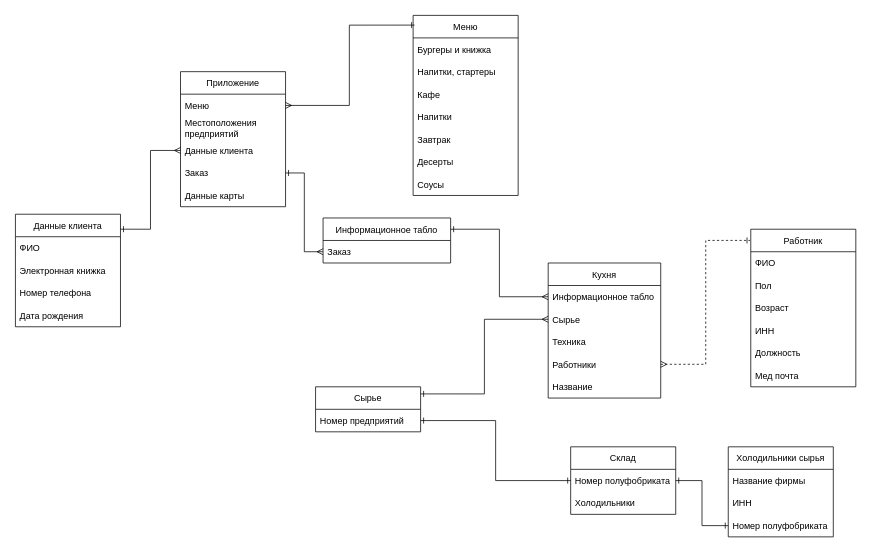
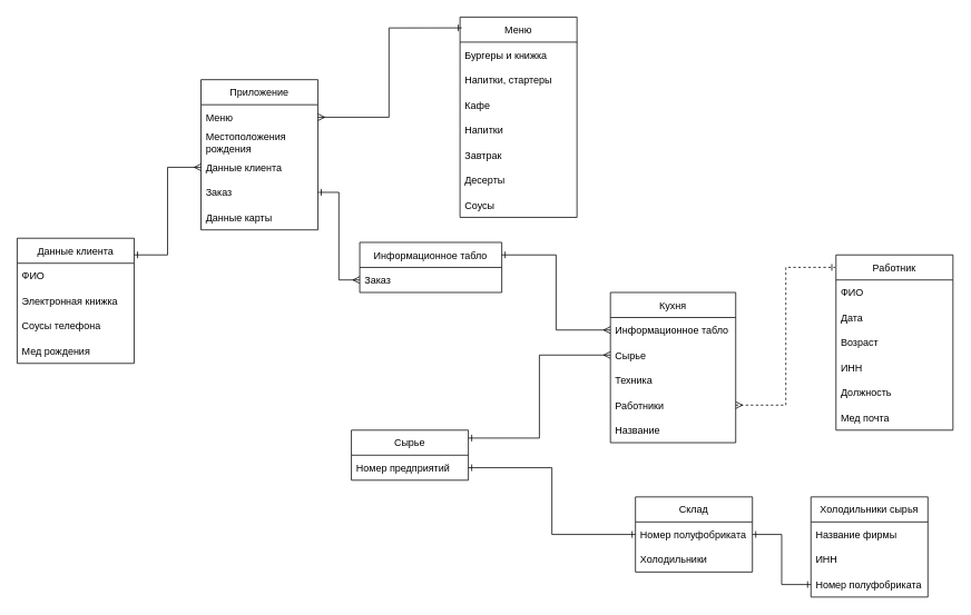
  <mxCell id="0" />
  <mxCell id="1" parent="0" />
  <mxCell id="2" value="Данные клиента" style="swimlane;fontStyle=0;childLayout=stackLayout;horizontal=1;startSize=30;horizontalStack=0;resizeParent=1;resizeParentMax=0;resizeLast=0;collapsible=1;marginBottom=0;" vertex="1" parent="1"><mxGeometry x="20" y="285" width="140" height="150" as="geometry" /></mxCell>
  <mxCell id="3" value="ФИО" style="text;strokeColor=none;fillColor=none;align=left;verticalAlign=middle;spacingLeft=4;spacingRight=4;overflow=hidden;points=[[0,0.5],[1,0.5]];portConstraint=eastwest;rotatable=0;" vertex="1" parent="2"><mxGeometry y="30" width="140" height="30" as="geometry" /></mxCell>
  <mxCell id="4" value="Электронная книжка" style="text;strokeColor=none;fillColor=none;align=left;verticalAlign=middle;spacingLeft=4;spacingRight=4;overflow=hidden;points=[[0,0.5],[1,0.5]];portConstraint=eastwest;rotatable=0;" vertex="1" parent="2"><mxGeometry y="60" width="140" height="30" as="geometry" /></mxCell>
- <mxCell id="5" value="Номер телефона" style="text;strokeColor=none;fillColor=none;align=left;verticalAlign=middle;spacingLeft=4;spacingRight=4;overflow=hidden;points=[[0,0.5],[1,0.5]];portConstraint=eastwest;rotatable=0;" vertex="1" parent="2"><mxGeometry y="90" width="140" height="30" as="geometry" /></mxCell>
- <mxCell id="6" value="Дата рождения" style="text;strokeColor=none;fillColor=none;align=left;verticalAlign=middle;spacingLeft=4;spacingRight=4;overflow=hidden;points=[[0,0.5],[1,0.5]];portConstraint=eastwest;rotatable=0;" vertex="1" parent="2"><mxGeometry y="120" width="140" height="30" as="geometry" /></mxCell>
+ <mxCell id="5" value="Соусы телефона" style="text;strokeColor=none;fillColor=none;align=left;verticalAlign=middle;spacingLeft=4;spacingRight=4;overflow=hidden;points=[[0,0.5],[1,0.5]];portConstraint=eastwest;rotatable=0;" vertex="1" parent="2"><mxGeometry y="90" width="140" height="30" as="geometry" /></mxCell>
+ <mxCell id="6" value="Мед рождения" style="text;strokeColor=none;fillColor=none;align=left;verticalAlign=middle;spacingLeft=4;spacingRight=4;overflow=hidden;points=[[0,0.5],[1,0.5]];portConstraint=eastwest;rotatable=0;" vertex="1" parent="2"><mxGeometry y="120" width="140" height="30" as="geometry" /></mxCell>
  <mxCell id="7" value="Работник" style="swimlane;fontStyle=0;childLayout=stackLayout;horizontal=1;startSize=30;horizontalStack=0;resizeParent=1;resizeParentMax=0;resizeLast=0;collapsible=1;marginBottom=0;" vertex="1" parent="1"><mxGeometry x="1000" y="305" width="140" height="210" as="geometry" /></mxCell>
  <mxCell id="8" value="ФИО" style="text;strokeColor=none;fillColor=none;align=left;verticalAlign=middle;spacingLeft=4;spacingRight=4;overflow=hidden;points=[[0,0.5],[1,0.5]];portConstraint=eastwest;rotatable=0;" vertex="1" parent="7"><mxGeometry y="30" width="140" height="30" as="geometry" /></mxCell>
- <mxCell id="9" value="Пол" style="text;strokeColor=none;fillColor=none;align=left;verticalAlign=middle;spacingLeft=4;spacingRight=4;overflow=hidden;points=[[0,0.5],[1,0.5]];portConstraint=eastwest;rotatable=0;" vertex="1" parent="7"><mxGeometry y="60" width="140" height="30" as="geometry" /></mxCell>
+ <mxCell id="9" value="Дата" style="text;strokeColor=none;fillColor=none;align=left;verticalAlign=middle;spacingLeft=4;spacingRight=4;overflow=hidden;points=[[0,0.5],[1,0.5]];portConstraint=eastwest;rotatable=0;" vertex="1" parent="7"><mxGeometry y="60" width="140" height="30" as="geometry" /></mxCell>
  <mxCell id="10" value="Возраст" style="text;strokeColor=none;fillColor=none;align=left;verticalAlign=middle;spacingLeft=4;spacingRight=4;overflow=hidden;points=[[0,0.5],[1,0.5]];portConstraint=eastwest;rotatable=0;" vertex="1" parent="7"><mxGeometry y="90" width="140" height="30" as="geometry" /></mxCell>
  <mxCell id="11" value="ИНН" style="text;strokeColor=none;fillColor=none;align=left;verticalAlign=middle;spacingLeft=4;spacingRight=4;overflow=hidden;points=[[0,0.5],[1,0.5]];portConstraint=eastwest;rotatable=0;" vertex="1" parent="7"><mxGeometry y="120" width="140" height="30" as="geometry" /></mxCell>
  <mxCell id="12" value="Должность" style="text;strokeColor=none;fillColor=none;align=left;verticalAlign=middle;spacingLeft=4;spacingRight=4;overflow=hidden;points=[[0,0.5],[1,0.5]];portConstraint=eastwest;rotatable=0;" vertex="1" parent="7"><mxGeometry y="150" width="140" height="30" as="geometry" /></mxCell>
  <mxCell id="13" value="Мед почта" style="text;strokeColor=none;fillColor=none;align=left;verticalAlign=middle;spacingLeft=4;spacingRight=4;overflow=hidden;points=[[0,0.5],[1,0.5]];portConstraint=eastwest;rotatable=0;" vertex="1" parent="7"><mxGeometry y="180" width="140" height="30" as="geometry" /></mxCell>
  <mxCell id="14" value="Кухня" style="swimlane;fontStyle=0;childLayout=stackLayout;horizontal=1;startSize=30;horizontalStack=0;resizeParent=1;resizeParentMax=0;resizeLast=0;collapsible=1;marginBottom=0;" vertex="1" parent="1"><mxGeometry x="730" y="350" width="150" height="180" as="geometry" /></mxCell>
  <mxCell id="15" value="Информационное табло" style="text;strokeColor=none;fillColor=none;align=left;verticalAlign=middle;spacingLeft=4;spacingRight=4;overflow=hidden;points=[[0,0.5],[1,0.5]];portConstraint=eastwest;rotatable=0;" vertex="1" parent="14"><mxGeometry y="30" width="150" height="30" as="geometry" /></mxCell>
  <mxCell id="16" value="Сырье" style="text;strokeColor=none;fillColor=none;align=left;verticalAlign=middle;spacingLeft=4;spacingRight=4;overflow=hidden;points=[[0,0.5],[1,0.5]];portConstraint=eastwest;rotatable=0;" vertex="1" parent="14"><mxGeometry y="60" width="150" height="30" as="geometry" /></mxCell>
  <mxCell id="17" value="Техника" style="text;strokeColor=none;fillColor=none;align=left;verticalAlign=middle;spacingLeft=4;spacingRight=4;overflow=hidden;points=[[0,0.5],[1,0.5]];portConstraint=eastwest;rotatable=0;" vertex="1" parent="14"><mxGeometry y="90" width="150" height="30" as="geometry" /></mxCell>
  <mxCell id="18" value="Работники" style="text;strokeColor=none;fillColor=none;align=left;verticalAlign=middle;spacingLeft=4;spacingRight=4;overflow=hidden;points=[[0,0.5],[1,0.5]];portConstraint=eastwest;rotatable=0;" vertex="1" parent="14"><mxGeometry y="120" width="150" height="30" as="geometry" /></mxCell>
  <mxCell id="19" value="Название" style="text;strokeColor=none;fillColor=none;align=left;verticalAlign=middle;spacingLeft=4;spacingRight=4;overflow=hidden;points=[[0,0.5],[1,0.5]];portConstraint=eastwest;rotatable=0;" vertex="1" parent="14"><mxGeometry y="150" width="150" height="30" as="geometry" /></mxCell>
  <mxCell id="20" value="Приложение" style="swimlane;fontStyle=0;childLayout=stackLayout;horizontal=1;startSize=30;horizontalStack=0;resizeParent=1;resizeParentMax=0;resizeLast=0;collapsible=1;marginBottom=0;" vertex="1" parent="1"><mxGeometry x="240" y="95" width="140" height="180" as="geometry" /></mxCell>
  <mxCell id="21" value="Меню" style="text;strokeColor=none;fillColor=none;align=left;verticalAlign=middle;spacingLeft=4;spacingRight=4;overflow=hidden;points=[[0,0.5],[1,0.5]];portConstraint=eastwest;rotatable=0;" vertex="1" parent="20"><mxGeometry y="30" width="140" height="30" as="geometry" /></mxCell>
- <mxCell id="22" value="Местоположения&#10;предприятий" style="text;strokeColor=none;fillColor=none;align=left;verticalAlign=middle;spacingLeft=4;spacingRight=4;overflow=hidden;points=[[0,0.5],[1,0.5]];portConstraint=eastwest;rotatable=0;" vertex="1" parent="20"><mxGeometry y="60" width="140" height="30" as="geometry" /></mxCell>
+ <mxCell id="22" value="Местоположения&#10;рождения" style="text;strokeColor=none;fillColor=none;align=left;verticalAlign=middle;spacingLeft=4;spacingRight=4;overflow=hidden;points=[[0,0.5],[1,0.5]];portConstraint=eastwest;rotatable=0;" vertex="1" parent="20"><mxGeometry y="60" width="140" height="30" as="geometry" /></mxCell>
  <mxCell id="23" value="Данные клиента" style="text;strokeColor=none;fillColor=none;align=left;verticalAlign=middle;spacingLeft=4;spacingRight=4;overflow=hidden;points=[[0,0.5],[1,0.5]];portConstraint=eastwest;rotatable=0;" vertex="1" parent="20"><mxGeometry y="90" width="140" height="30" as="geometry" /></mxCell>
  <mxCell id="24" value="Заказ" style="text;strokeColor=none;fillColor=none;align=left;verticalAlign=middle;spacingLeft=4;spacingRight=4;overflow=hidden;points=[[0,0.5],[1,0.5]];portConstraint=eastwest;rotatable=0;" vertex="1" parent="20"><mxGeometry y="120" width="140" height="30" as="geometry" /></mxCell>
  <mxCell id="25" value="Данные карты" style="text;strokeColor=none;fillColor=none;align=left;verticalAlign=middle;spacingLeft=4;spacingRight=4;overflow=hidden;points=[[0,0.5],[1,0.5]];portConstraint=eastwest;rotatable=0;" vertex="1" parent="20"><mxGeometry y="150" width="140" height="30" as="geometry" /></mxCell>
  <mxCell id="26" value="Меню" style="swimlane;fontStyle=0;childLayout=stackLayout;horizontal=1;startSize=30;horizontalStack=0;resizeParent=1;resizeParentMax=0;resizeLast=0;collapsible=1;marginBottom=0;" vertex="1" parent="1"><mxGeometry x="550" y="20" width="140" height="240" as="geometry" /></mxCell>
  <mxCell id="27" value="Бургеры и книжка" style="text;strokeColor=none;fillColor=none;align=left;verticalAlign=middle;spacingLeft=4;spacingRight=4;overflow=hidden;points=[[0,0.5],[1,0.5]];portConstraint=eastwest;rotatable=0;" vertex="1" parent="26"><mxGeometry y="30" width="140" height="30" as="geometry" /></mxCell>
  <mxCell id="28" value="Напитки, стартеры" style="text;strokeColor=none;fillColor=none;align=left;verticalAlign=middle;spacingLeft=4;spacingRight=4;overflow=hidden;points=[[0,0.5],[1,0.5]];portConstraint=eastwest;rotatable=0;" vertex="1" parent="26"><mxGeometry y="60" width="140" height="30" as="geometry" /></mxCell>
  <mxCell id="29" value="Кафе" style="text;strokeColor=none;fillColor=none;align=left;verticalAlign=middle;spacingLeft=4;spacingRight=4;overflow=hidden;points=[[0,0.5],[1,0.5]];portConstraint=eastwest;rotatable=0;" vertex="1" parent="26"><mxGeometry y="90" width="140" height="30" as="geometry" /></mxCell>
  <mxCell id="30" value="Напитки" style="text;strokeColor=none;fillColor=none;align=left;verticalAlign=middle;spacingLeft=4;spacingRight=4;overflow=hidden;points=[[0,0.5],[1,0.5]];portConstraint=eastwest;rotatable=0;" vertex="1" parent="26"><mxGeometry y="120" width="140" height="30" as="geometry" /></mxCell>
  <mxCell id="31" value="Завтрак" style="text;strokeColor=none;fillColor=none;align=left;verticalAlign=middle;spacingLeft=4;spacingRight=4;overflow=hidden;points=[[0,0.5],[1,0.5]];portConstraint=eastwest;rotatable=0;" vertex="1" parent="26"><mxGeometry y="150" width="140" height="30" as="geometry" /></mxCell>
  <mxCell id="32" value="Десерты" style="text;strokeColor=none;fillColor=none;align=left;verticalAlign=middle;spacingLeft=4;spacingRight=4;overflow=hidden;points=[[0,0.5],[1,0.5]];portConstraint=eastwest;rotatable=0;" vertex="1" parent="26"><mxGeometry y="180" width="140" height="30" as="geometry" /></mxCell>
  <mxCell id="33" value="Соусы" style="text;strokeColor=none;fillColor=none;align=left;verticalAlign=middle;spacingLeft=4;spacingRight=4;overflow=hidden;points=[[0,0.5],[1,0.5]];portConstraint=eastwest;rotatable=0;" vertex="1" parent="26"><mxGeometry y="210" width="140" height="30" as="geometry" /></mxCell>
  <mxCell id="34" value="Информационное табло" style="swimlane;fontStyle=0;childLayout=stackLayout;horizontal=1;startSize=30;horizontalStack=0;resizeParent=1;resizeParentMax=0;resizeLast=0;collapsible=1;marginBottom=0;" vertex="1" parent="1"><mxGeometry x="430" y="290" width="170" height="60" as="geometry" /></mxCell>
  <mxCell id="35" value="Заказ" style="text;strokeColor=none;fillColor=none;align=left;verticalAlign=middle;spacingLeft=4;spacingRight=4;overflow=hidden;points=[[0,0.5],[1,0.5]];portConstraint=eastwest;rotatable=0;" vertex="1" parent="34"><mxGeometry y="30" width="170" height="30" as="geometry" /></mxCell>
  <mxCell id="36" value="Сырье" style="swimlane;fontStyle=0;childLayout=stackLayout;horizontal=1;startSize=30;horizontalStack=0;resizeParent=1;resizeParentMax=0;resizeLast=0;collapsible=1;marginBottom=0;" vertex="1" parent="1"><mxGeometry x="420" y="515" width="140" height="60" as="geometry" /></mxCell>
  <mxCell id="37" value="Номер предприятий" style="text;strokeColor=none;fillColor=none;align=left;verticalAlign=middle;spacingLeft=4;spacingRight=4;overflow=hidden;points=[[0,0.5],[1,0.5]];portConstraint=eastwest;rotatable=0;" vertex="1" parent="36"><mxGeometry y="30" width="140" height="30" as="geometry" /></mxCell>
  <mxCell id="38" value="Склад" style="swimlane;fontStyle=0;childLayout=stackLayout;horizontal=1;startSize=30;horizontalStack=0;resizeParent=1;resizeParentMax=0;resizeLast=0;collapsible=1;marginBottom=0;" vertex="1" parent="1"><mxGeometry x="760" y="595" width="140" height="90" as="geometry" /></mxCell>
  <mxCell id="39" value="Номер полуфобриката" style="text;strokeColor=none;fillColor=none;align=left;verticalAlign=middle;spacingLeft=4;spacingRight=4;overflow=hidden;points=[[0,0.5],[1,0.5]];portConstraint=eastwest;rotatable=0;" vertex="1" parent="38"><mxGeometry y="30" width="140" height="30" as="geometry" /></mxCell>
  <mxCell id="40" value="Холодильники" style="text;strokeColor=none;fillColor=none;align=left;verticalAlign=middle;spacingLeft=4;spacingRight=4;overflow=hidden;points=[[0,0.5],[1,0.5]];portConstraint=eastwest;rotatable=0;" vertex="1" parent="38"><mxGeometry y="60" width="140" height="30" as="geometry" /></mxCell>
  <mxCell id="41" style="edgeStyle=orthogonalEdgeStyle;rounded=0;orthogonalLoop=1;jettySize=auto;html=1;entryX=0.014;entryY=0.054;entryDx=0;entryDy=0;entryPerimeter=0;startArrow=ERmany;startFill=0;endArrow=ERone;endFill=0;" edge="1" parent="1" source="21" target="26"><mxGeometry relative="1" as="geometry" /></mxCell>
  <mxCell id="42" style="edgeStyle=orthogonalEdgeStyle;rounded=0;orthogonalLoop=1;jettySize=auto;html=1;entryX=1;entryY=0.133;entryDx=0;entryDy=0;entryPerimeter=0;startArrow=ERmany;startFill=0;endArrow=ERone;endFill=0;" edge="1" parent="1" source="23" target="2"><mxGeometry relative="1" as="geometry" /></mxCell>
  <mxCell id="43" style="edgeStyle=orthogonalEdgeStyle;rounded=0;orthogonalLoop=1;jettySize=auto;html=1;startArrow=ERmany;startFill=0;endArrow=ERone;endFill=0;" edge="1" parent="1" source="35" target="24"><mxGeometry relative="1" as="geometry" /></mxCell>
  <mxCell id="44" style="edgeStyle=orthogonalEdgeStyle;rounded=0;orthogonalLoop=1;jettySize=auto;html=1;entryX=1;entryY=0.25;entryDx=0;entryDy=0;startArrow=ERmany;startFill=0;endArrow=ERone;endFill=0;" edge="1" parent="1" source="15" target="34"><mxGeometry relative="1" as="geometry" /></mxCell>
  <mxCell id="45" style="edgeStyle=orthogonalEdgeStyle;rounded=0;orthogonalLoop=1;jettySize=auto;html=1;entryX=1;entryY=0.158;entryDx=0;entryDy=0;entryPerimeter=0;startArrow=ERmany;startFill=0;endArrow=ERone;endFill=0;" edge="1" parent="1" source="16" target="36"><mxGeometry relative="1" as="geometry" /></mxCell>
  <mxCell id="46" style="edgeStyle=orthogonalEdgeStyle;rounded=0;orthogonalLoop=1;jettySize=auto;html=1;entryX=0;entryY=0.5;entryDx=0;entryDy=0;startArrow=ERone;startFill=0;endArrow=ERone;endFill=0;" edge="1" parent="1" source="37" target="39"><mxGeometry relative="1" as="geometry" /></mxCell>
  <mxCell id="47" style="edgeStyle=orthogonalEdgeStyle;rounded=0;orthogonalLoop=1;jettySize=auto;html=1;entryX=-0.007;entryY=0.071;entryDx=0;entryDy=0;entryPerimeter=0;startArrow=ERmany;startFill=0;endArrow=ERone;endFill=0;dashed=1;" edge="1" parent="1" source="18" target="7"><mxGeometry relative="1" as="geometry" /></mxCell>
  <mxCell id="48" value="Холодильники сырья" style="swimlane;fontStyle=0;childLayout=stackLayout;horizontal=1;startSize=30;horizontalStack=0;resizeParent=1;resizeParentMax=0;resizeLast=0;collapsible=1;marginBottom=0;" vertex="1" parent="1"><mxGeometry x="970" y="595" width="140" height="120" as="geometry" /></mxCell>
  <mxCell id="49" value="Название фирмы" style="text;strokeColor=none;fillColor=none;align=left;verticalAlign=middle;spacingLeft=4;spacingRight=4;overflow=hidden;points=[[0,0.5],[1,0.5]];portConstraint=eastwest;rotatable=0;" vertex="1" parent="48"><mxGeometry y="30" width="140" height="30" as="geometry" /></mxCell>
  <mxCell id="50" value="ИНН" style="text;strokeColor=none;fillColor=none;align=left;verticalAlign=middle;spacingLeft=4;spacingRight=4;overflow=hidden;points=[[0,0.5],[1,0.5]];portConstraint=eastwest;rotatable=0;" vertex="1" parent="48"><mxGeometry y="60" width="140" height="30" as="geometry" /></mxCell>
  <mxCell id="51" value="Номер полуфобриката" style="text;strokeColor=none;fillColor=none;align=left;verticalAlign=middle;spacingLeft=4;spacingRight=4;overflow=hidden;points=[[0,0.5],[1,0.5]];portConstraint=eastwest;rotatable=0;" vertex="1" parent="48"><mxGeometry y="90" width="140" height="30" as="geometry" /></mxCell>
  <mxCell id="52" style="edgeStyle=orthogonalEdgeStyle;rounded=0;orthogonalLoop=1;jettySize=auto;html=1;entryX=1;entryY=0.5;entryDx=0;entryDy=0;startArrow=ERone;startFill=0;endArrow=ERone;endFill=0;" edge="1" parent="1" source="51" target="39"><mxGeometry relative="1" as="geometry" /></mxCell>
